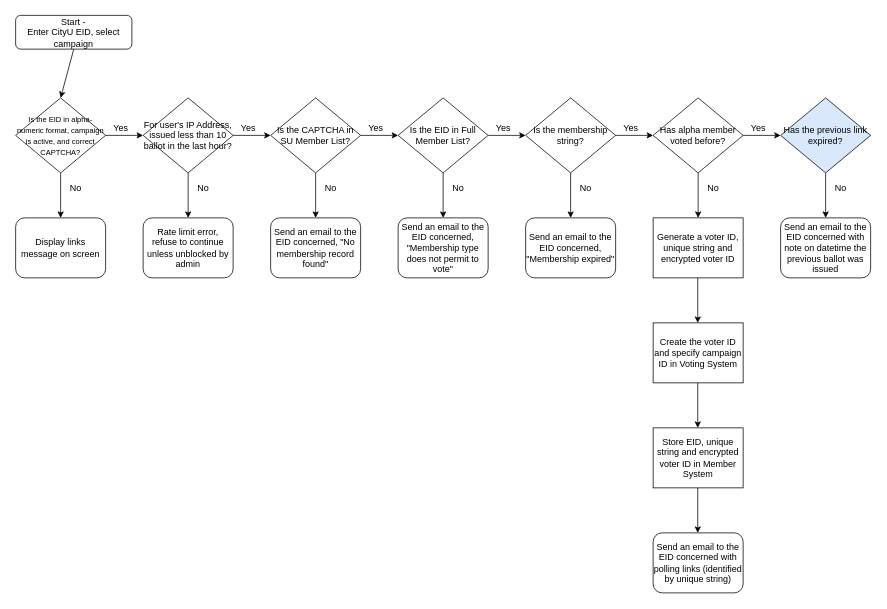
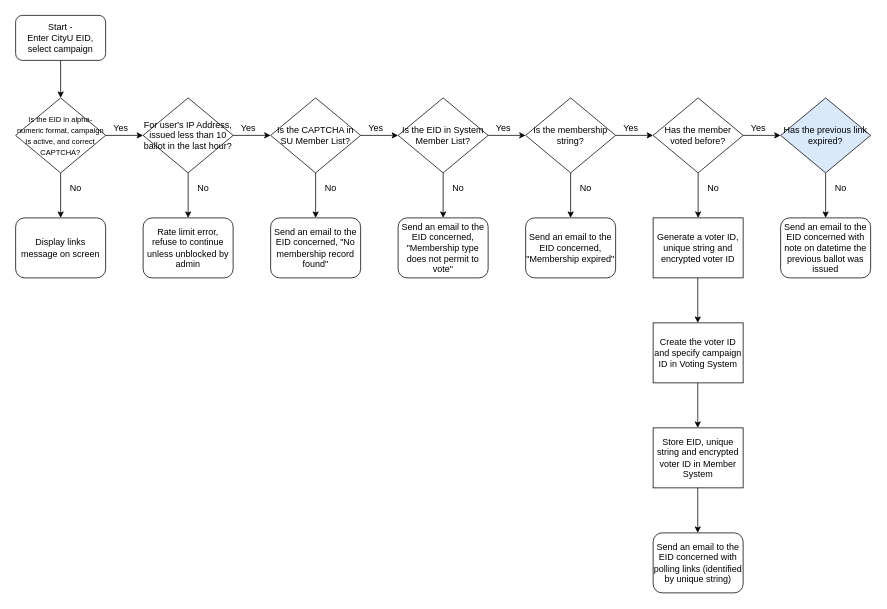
  <mxCell id="0" />
  <mxCell id="1" parent="0" />
- <mxCell id="2" value="Start - &lt;br&gt;Enter CityU EID, select campaign" style="rounded=1;whiteSpace=wrap;html=1;" parent="1" vertex="1"><mxGeometry x="20" y="20" width="155" height="45" as="geometry" /></mxCell>
+ <mxCell id="2" value="Start - &lt;br&gt;Enter CityU EID, select campaign" style="rounded=1;whiteSpace=wrap;html=1;" parent="1" vertex="1"><mxGeometry x="20" y="20" width="120" height="60" as="geometry" /></mxCell>
  <mxCell id="3" value="" style="endArrow=classic;html=1;rounded=0;exitX=0.5;exitY=1;exitDx=0;exitDy=0;" edge="1" parent="1" source="2"><mxGeometry width="50" height="50" relative="1" as="geometry"><mxPoint x="300" y="280" as="sourcePoint" /><mxPoint x="80" y="130" as="targetPoint" /></mxGeometry></mxCell>
  <mxCell id="4" value="Is the CAPTCHA in SU Member List?" style="rhombus;whiteSpace=wrap;html=1;" vertex="1" parent="1"><mxGeometry x="360" y="130" width="120" height="100" as="geometry" /></mxCell>
  <mxCell id="5" value="" style="endArrow=classic;html=1;rounded=0;exitX=1;exitY=0.5;exitDx=0;exitDy=0;" edge="1" parent="1" source="4"><mxGeometry width="50" height="50" relative="1" as="geometry"><mxPoint x="640" y="270" as="sourcePoint" /><mxPoint x="530" y="180" as="targetPoint" /></mxGeometry></mxCell>
  <mxCell id="6" value="" style="endArrow=classic;html=1;rounded=0;exitX=0.5;exitY=1;exitDx=0;exitDy=0;" edge="1" parent="1" source="4"><mxGeometry width="50" height="50" relative="1" as="geometry"><mxPoint x="640" y="270" as="sourcePoint" /><mxPoint x="420" y="290" as="targetPoint" /></mxGeometry></mxCell>
  <mxCell id="7" value="Yes" style="text;html=1;resizable=0;autosize=1;align=center;verticalAlign=middle;points=[];fillColor=none;strokeColor=none;rounded=0;" vertex="1" parent="1"><mxGeometry x="480" y="160" width="40" height="20" as="geometry" /></mxCell>
  <mxCell id="8" value="No" style="text;html=1;resizable=0;autosize=1;align=center;verticalAlign=middle;points=[];fillColor=none;strokeColor=none;rounded=0;" vertex="1" parent="1"><mxGeometry x="425" y="240" width="30" height="20" as="geometry" /></mxCell>
  <mxCell id="9" value="Send an email to the EID concerned, &quot;No membership record found&quot;" style="rounded=1;whiteSpace=wrap;html=1;" vertex="1" parent="1"><mxGeometry x="360" y="290" width="120" height="80" as="geometry" /></mxCell>
- <mxCell id="10" value="Is the EID in Full Member List?" style="rhombus;whiteSpace=wrap;html=1;" vertex="1" parent="1"><mxGeometry x="530" y="130" width="120" height="100" as="geometry" /></mxCell>
+ <mxCell id="10" value="Is the EID in System Member List?" style="rhombus;whiteSpace=wrap;html=1;" vertex="1" parent="1"><mxGeometry x="530" y="130" width="120" height="100" as="geometry" /></mxCell>
  <mxCell id="11" value="" style="endArrow=classic;html=1;rounded=0;exitX=0.5;exitY=1;exitDx=0;exitDy=0;" edge="1" parent="1"><mxGeometry width="50" height="50" relative="1" as="geometry"><mxPoint x="590" y="230" as="sourcePoint" /><mxPoint x="590" y="290" as="targetPoint" /></mxGeometry></mxCell>
  <mxCell id="12" value="No" style="text;html=1;resizable=0;autosize=1;align=center;verticalAlign=middle;points=[];fillColor=none;strokeColor=none;rounded=0;" vertex="1" parent="1"><mxGeometry x="595" y="240" width="30" height="20" as="geometry" /></mxCell>
  <mxCell id="13" value="Send an email to the EID concerned, &quot;Membership type does not permit to vote&quot;" style="rounded=1;whiteSpace=wrap;html=1;" vertex="1" parent="1"><mxGeometry x="530" y="290" width="120" height="80" as="geometry" /></mxCell>
  <mxCell id="14" value="&lt;font style=&quot;font-size: 10px&quot;&gt;Is the EID in alpha-numeric format, campaign is active, and correct CAPTCHA?&lt;/font&gt;" style="rhombus;whiteSpace=wrap;html=1;" vertex="1" parent="1"><mxGeometry x="20" y="130" width="120" height="100" as="geometry" /></mxCell>
  <mxCell id="15" value="" style="endArrow=classic;html=1;rounded=0;exitX=1;exitY=0.5;exitDx=0;exitDy=0;" edge="1" parent="1"><mxGeometry width="50" height="50" relative="1" as="geometry"><mxPoint x="310" y="180" as="sourcePoint" /><mxPoint x="360" y="180" as="targetPoint" /></mxGeometry></mxCell>
  <mxCell id="16" value="" style="endArrow=classic;html=1;rounded=0;exitX=0.5;exitY=1;exitDx=0;exitDy=0;" edge="1" parent="1" source="14"><mxGeometry width="50" height="50" relative="1" as="geometry"><mxPoint x="300" y="270" as="sourcePoint" /><mxPoint x="80" y="290" as="targetPoint" /></mxGeometry></mxCell>
  <mxCell id="17" value="Yes" style="text;html=1;resizable=0;autosize=1;align=center;verticalAlign=middle;points=[];fillColor=none;strokeColor=none;rounded=0;" vertex="1" parent="1"><mxGeometry x="310" y="160" width="40" height="20" as="geometry" /></mxCell>
  <mxCell id="18" value="No" style="text;html=1;resizable=0;autosize=1;align=center;verticalAlign=middle;points=[];fillColor=none;strokeColor=none;rounded=0;" vertex="1" parent="1"><mxGeometry x="85" y="240" width="30" height="20" as="geometry" /></mxCell>
  <mxCell id="19" value="Display links message on screen" style="rounded=1;whiteSpace=wrap;html=1;" vertex="1" parent="1"><mxGeometry x="20" y="290" width="120" height="80" as="geometry" /></mxCell>
  <mxCell id="20" value="For user's IP Address, issued less than 10 ballot in the last hour?" style="rhombus;whiteSpace=wrap;html=1;" vertex="1" parent="1"><mxGeometry x="190" y="130" width="120" height="100" as="geometry" /></mxCell>
  <mxCell id="21" value="" style="endArrow=classic;html=1;rounded=0;exitX=0.5;exitY=1;exitDx=0;exitDy=0;" edge="1" parent="1" source="20"><mxGeometry width="50" height="50" relative="1" as="geometry"><mxPoint x="470" y="270" as="sourcePoint" /><mxPoint x="250" y="290" as="targetPoint" /></mxGeometry></mxCell>
  <mxCell id="22" value="No" style="text;html=1;resizable=0;autosize=1;align=center;verticalAlign=middle;points=[];fillColor=none;strokeColor=none;rounded=0;" vertex="1" parent="1"><mxGeometry x="255" y="240" width="30" height="20" as="geometry" /></mxCell>
  <mxCell id="23" value="Rate limit error, refuse to continue unless unblocked by admin" style="rounded=1;whiteSpace=wrap;html=1;" vertex="1" parent="1"><mxGeometry x="190" y="290" width="120" height="80" as="geometry" /></mxCell>
  <mxCell id="24" value="" style="endArrow=classic;html=1;rounded=0;exitX=1;exitY=0.5;exitDx=0;exitDy=0;" edge="1" parent="1"><mxGeometry width="50" height="50" relative="1" as="geometry"><mxPoint x="140" y="180" as="sourcePoint" /><mxPoint x="190" y="180" as="targetPoint" /></mxGeometry></mxCell>
  <mxCell id="25" value="Yes" style="text;html=1;resizable=0;autosize=1;align=center;verticalAlign=middle;points=[];fillColor=none;strokeColor=none;rounded=0;" vertex="1" parent="1"><mxGeometry x="140" y="160" width="40" height="20" as="geometry" /></mxCell>
  <mxCell id="26" value="" style="endArrow=classic;html=1;rounded=0;exitX=1;exitY=0.5;exitDx=0;exitDy=0;" edge="1" parent="1"><mxGeometry width="50" height="50" relative="1" as="geometry"><mxPoint x="650" y="180" as="sourcePoint" /><mxPoint x="700" y="180" as="targetPoint" /></mxGeometry></mxCell>
  <mxCell id="27" value="Yes" style="text;html=1;resizable=0;autosize=1;align=center;verticalAlign=middle;points=[];fillColor=none;strokeColor=none;rounded=0;" vertex="1" parent="1"><mxGeometry x="650" y="160" width="40" height="20" as="geometry" /></mxCell>
  <mxCell id="28" value="Is the membership string?" style="rhombus;whiteSpace=wrap;html=1;" vertex="1" parent="1"><mxGeometry x="700" y="130" width="120" height="100" as="geometry" /></mxCell>
  <mxCell id="29" value="" style="endArrow=classic;html=1;rounded=0;exitX=0.5;exitY=1;exitDx=0;exitDy=0;" edge="1" parent="1"><mxGeometry width="50" height="50" relative="1" as="geometry"><mxPoint x="760" y="230" as="sourcePoint" /><mxPoint x="760" y="290" as="targetPoint" /></mxGeometry></mxCell>
  <mxCell id="30" value="No" style="text;html=1;resizable=0;autosize=1;align=center;verticalAlign=middle;points=[];fillColor=none;strokeColor=none;rounded=0;" vertex="1" parent="1"><mxGeometry x="765" y="240" width="30" height="20" as="geometry" /></mxCell>
  <mxCell id="31" value="Send an email to the EID concerned, &quot;Membership expired&quot;" style="rounded=1;whiteSpace=wrap;html=1;" vertex="1" parent="1"><mxGeometry x="700" y="290" width="120" height="80" as="geometry" /></mxCell>
  <mxCell id="32" value="" style="endArrow=classic;html=1;rounded=0;exitX=1;exitY=0.5;exitDx=0;exitDy=0;" edge="1" parent="1"><mxGeometry width="50" height="50" relative="1" as="geometry"><mxPoint x="820" y="180" as="sourcePoint" /><mxPoint x="870" y="180" as="targetPoint" /></mxGeometry></mxCell>
  <mxCell id="33" value="Yes" style="text;html=1;resizable=0;autosize=1;align=center;verticalAlign=middle;points=[];fillColor=none;strokeColor=none;rounded=0;" vertex="1" parent="1"><mxGeometry x="820" y="160" width="40" height="20" as="geometry" /></mxCell>
- <mxCell id="34" value="Has alpha member voted before?" style="rhombus;whiteSpace=wrap;html=1;" vertex="1" parent="1"><mxGeometry x="870" y="130" width="120" height="100" as="geometry" /></mxCell>
+ <mxCell id="34" value="Has the member voted before?" style="rhombus;whiteSpace=wrap;html=1;" vertex="1" parent="1"><mxGeometry x="870" y="130" width="120" height="100" as="geometry" /></mxCell>
  <mxCell id="35" value="" style="endArrow=classic;html=1;rounded=0;exitX=0.5;exitY=1;exitDx=0;exitDy=0;" edge="1" parent="1"><mxGeometry width="50" height="50" relative="1" as="geometry"><mxPoint x="930" y="230" as="sourcePoint" /><mxPoint x="930" y="290" as="targetPoint" /></mxGeometry></mxCell>
  <mxCell id="36" value="No" style="text;html=1;resizable=0;autosize=1;align=center;verticalAlign=middle;points=[];fillColor=none;strokeColor=none;rounded=0;" vertex="1" parent="1"><mxGeometry x="935" y="240" width="30" height="20" as="geometry" /></mxCell>
  <mxCell id="37" value="" style="endArrow=classic;html=1;rounded=0;exitX=1;exitY=0.5;exitDx=0;exitDy=0;" edge="1" parent="1"><mxGeometry width="50" height="50" relative="1" as="geometry"><mxPoint x="990" y="180" as="sourcePoint" /><mxPoint x="1040" y="180" as="targetPoint" /></mxGeometry></mxCell>
  <mxCell id="38" value="Yes" style="text;html=1;resizable=0;autosize=1;align=center;verticalAlign=middle;points=[];fillColor=none;strokeColor=none;rounded=0;" vertex="1" parent="1"><mxGeometry x="990" y="160" width="40" height="20" as="geometry" /></mxCell>
  <mxCell id="39" value="Has the previous link expired?" style="rhombus;whiteSpace=wrap;html=1;fillColor=#dae8fc;" vertex="1" parent="1"><mxGeometry x="1040" y="130" width="120" height="100" as="geometry" /></mxCell>
  <mxCell id="40" value="" style="endArrow=classic;html=1;rounded=0;exitX=0.5;exitY=1;exitDx=0;exitDy=0;" edge="1" parent="1"><mxGeometry width="50" height="50" relative="1" as="geometry"><mxPoint x="1100" y="230" as="sourcePoint" /><mxPoint x="1100" y="290" as="targetPoint" /></mxGeometry></mxCell>
  <mxCell id="41" value="No" style="text;html=1;resizable=0;autosize=1;align=center;verticalAlign=middle;points=[];fillColor=none;strokeColor=none;rounded=0;" vertex="1" parent="1"><mxGeometry x="1105" y="240" width="30" height="20" as="geometry" /></mxCell>
  <mxCell id="42" value="Send an email to the EID concerned with note on datetime the previous ballot was issued" style="rounded=1;whiteSpace=wrap;html=1;" vertex="1" parent="1"><mxGeometry x="1040" y="290" width="120" height="80" as="geometry" /></mxCell>
  <mxCell id="43" value="Generate a voter ID, unique string and encrypted voter ID" style="rounded=0;whiteSpace=wrap;html=1;fontSize=12;" vertex="1" parent="1"><mxGeometry x="870" y="290" width="120" height="80" as="geometry" /></mxCell>
  <mxCell id="44" value="" style="endArrow=classic;html=1;rounded=0;exitX=0.5;exitY=1;exitDx=0;exitDy=0;" edge="1" parent="1"><mxGeometry width="50" height="50" relative="1" as="geometry"><mxPoint x="929.5" y="370" as="sourcePoint" /><mxPoint x="929.5" y="430" as="targetPoint" /></mxGeometry></mxCell>
  <mxCell id="45" value="Create the voter ID and specify campaign ID in Voting System" style="rounded=0;whiteSpace=wrap;html=1;fontSize=12;" vertex="1" parent="1"><mxGeometry x="870" y="430" width="120" height="80" as="geometry" /></mxCell>
  <mxCell id="46" value="" style="endArrow=classic;html=1;rounded=0;exitX=0.5;exitY=1;exitDx=0;exitDy=0;" edge="1" parent="1"><mxGeometry width="50" height="50" relative="1" as="geometry"><mxPoint x="929.5" y="510" as="sourcePoint" /><mxPoint x="929.5" y="570" as="targetPoint" /></mxGeometry></mxCell>
  <mxCell id="47" value="Store EID, unique string and encrypted voter ID in Member System" style="rounded=0;whiteSpace=wrap;html=1;fontSize=12;" vertex="1" parent="1"><mxGeometry x="870" y="570" width="120" height="80" as="geometry" /></mxCell>
  <mxCell id="48" value="" style="endArrow=classic;html=1;rounded=0;exitX=0.5;exitY=1;exitDx=0;exitDy=0;" edge="1" parent="1"><mxGeometry width="50" height="50" relative="1" as="geometry"><mxPoint x="929.5" y="650" as="sourcePoint" /><mxPoint x="929.5" y="710" as="targetPoint" /></mxGeometry></mxCell>
  <mxCell id="49" value="Send an email to the EID concerned with polling links (identified by unique string)" style="rounded=1;whiteSpace=wrap;html=1;" vertex="1" parent="1"><mxGeometry x="870" y="710" width="120" height="80" as="geometry" /></mxCell>
